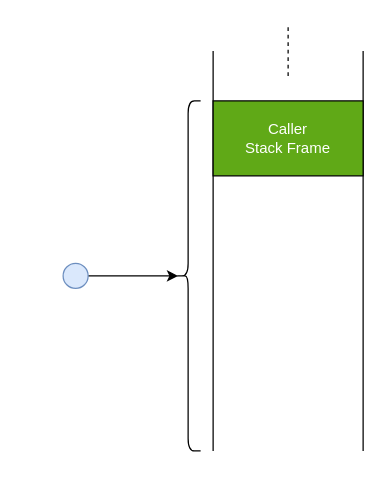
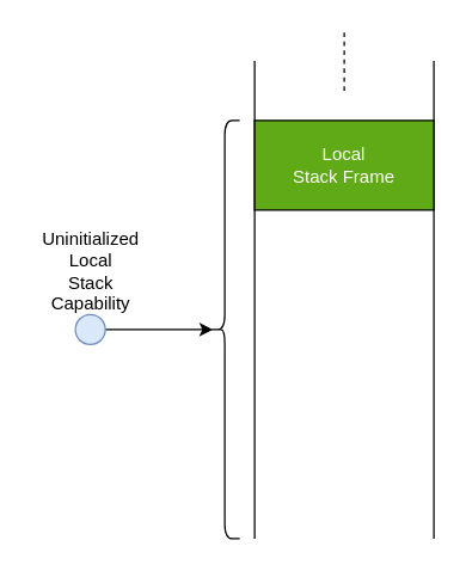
  <mxCell id="0" />
  <mxCell id="1" parent="0" />
  <mxCell id="2" value="" style="endArrow=none;html=1;" parent="1" edge="1"><mxGeometry width="50" height="50" relative="1" as="geometry"><mxPoint x="170" y="360" as="sourcePoint" /><mxPoint x="170" y="40" as="targetPoint" /></mxGeometry></mxCell>
  <mxCell id="3" value="" style="endArrow=none;html=1;" parent="1" edge="1"><mxGeometry width="50" height="50" relative="1" as="geometry"><mxPoint x="290" y="360" as="sourcePoint" /><mxPoint x="290" y="40" as="targetPoint" /></mxGeometry></mxCell>
  <mxCell id="4" value="" style="endArrow=none;dashed=1;html=1;" parent="1" edge="1"><mxGeometry width="50" height="50" relative="1" as="geometry"><mxPoint x="230" y="60" as="sourcePoint" /><mxPoint x="230" y="20" as="targetPoint" /></mxGeometry></mxCell>
- <mxCell id="5" value="Caller&lt;br&gt;Stack Frame" style="rounded=0;whiteSpace=wrap;html=1;strokeColor=#000000;align=center;fillColor=#60a917;fontColor=#ffffff;" parent="1" vertex="1"><mxGeometry x="170" y="80" width="120" height="60" as="geometry" /></mxCell>
+ <mxCell id="5" value="Local&lt;br&gt;Stack Frame" style="rounded=0;whiteSpace=wrap;html=1;strokeColor=#000000;align=center;fillColor=#60a917;fontColor=#ffffff;" parent="1" vertex="1"><mxGeometry x="170" y="80" width="120" height="60" as="geometry" /></mxCell>
  <mxCell id="6" style="edgeStyle=orthogonalEdgeStyle;rounded=0;orthogonalLoop=1;jettySize=auto;html=1;entryX=0.1;entryY=0.5;entryDx=0;entryDy=0;entryPerimeter=0;" parent="1" source="7" target="8" edge="1"><mxGeometry relative="1" as="geometry" /></mxCell>
  <mxCell id="7" value="" style="ellipse;whiteSpace=wrap;html=1;aspect=fixed;strokeColor=#6c8ebf;align=center;fillColor=#dae8fc;" parent="1" vertex="1"><mxGeometry x="50" y="210" width="20" height="20" as="geometry" /></mxCell>
  <mxCell id="8" value="" style="shape=curlyBracket;whiteSpace=wrap;html=1;rounded=1;strokeColor=#000000;align=center;" parent="1" vertex="1"><mxGeometry x="140" y="80" width="20" height="280" as="geometry" /></mxCell>
+ <mxCell id="9" value="Uninitialized&lt;br&gt;Local&lt;br&gt;Stack&lt;br&gt;Capability" style="text;html=1;resizable=0;points=[];autosize=1;align=center;verticalAlign=top;spacingTop=-4;" parent="1" vertex="1"><mxGeometry x="20" y="150" width="80" height="60" as="geometry" /></mxCell>
